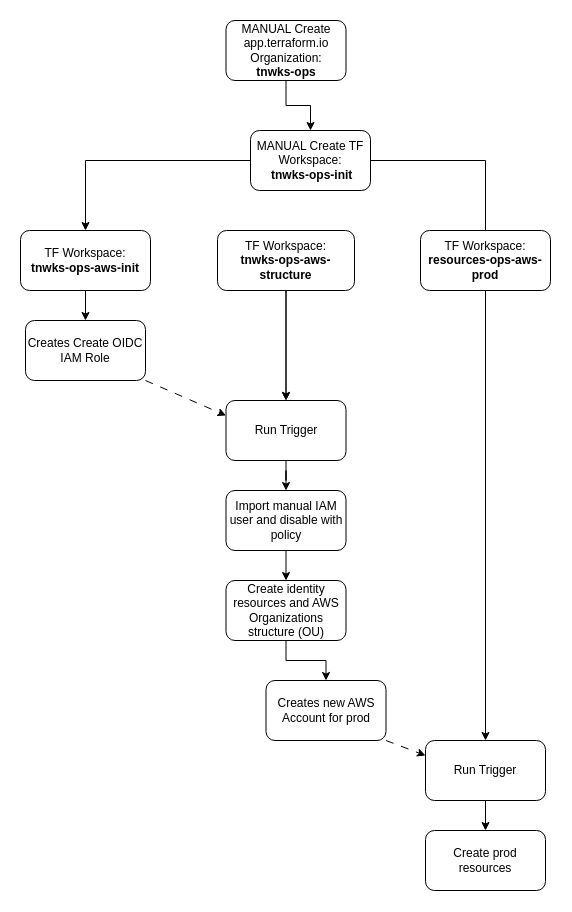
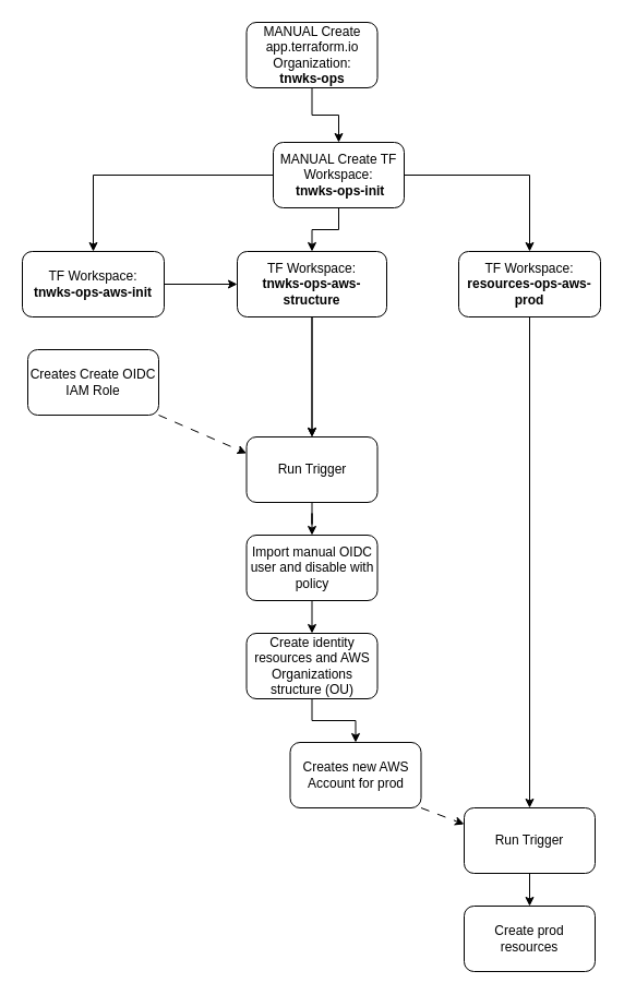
  <mxCell id="0" />
  <mxCell id="1" parent="0" />
  <mxCell id="2" value="" style="edgeStyle=orthogonalEdgeStyle;rounded=0;orthogonalLoop=1;jettySize=auto;html=1;" parent="1" source="3" target="7" edge="1"><mxGeometry relative="1" as="geometry" /></mxCell>
  <mxCell id="3" value="MANUAL Create app.terraform.io Organization:&lt;br&gt;&lt;b&gt;tnwks-ops&lt;/b&gt;" style="rounded=1;whiteSpace=wrap;html=1;" parent="1" vertex="1"><mxGeometry x="225.5" y="20" width="120" height="60" as="geometry" /></mxCell>
  <mxCell id="4" value="" style="edgeStyle=orthogonalEdgeStyle;rounded=0;orthogonalLoop=1;jettySize=auto;html=1;" parent="1" source="7" target="9" edge="1"><mxGeometry relative="1" as="geometry" /></mxCell>
- <mxCell id="5" style="edgeStyle=orthogonalEdgeStyle;rounded=0;orthogonalLoop=1;jettySize=auto;html=1;entryX=0.5;entryY=0;entryDx=0;entryDy=0;endArrow=none;" parent="1" source="7" target="14" edge="1"><mxGeometry relative="1" as="geometry" /></mxCell>
+ <mxCell id="5" style="edgeStyle=orthogonalEdgeStyle;rounded=0;orthogonalLoop=1;jettySize=auto;html=1;entryX=0.5;entryY=0;entryDx=0;entryDy=0;" parent="1" source="7" target="14" edge="1"><mxGeometry relative="1" as="geometry" /></mxCell>
+ <mxCell id="6" style="edgeStyle=orthogonalEdgeStyle;rounded=0;orthogonalLoop=1;jettySize=auto;html=1;exitX=0.5;exitY=1;exitDx=0;exitDy=0;entryX=0.5;entryY=0;entryDx=0;entryDy=0;" parent="1" source="7" target="12" edge="1"><mxGeometry relative="1" as="geometry" /></mxCell>
  <mxCell id="7" value="MANUAL Create TF Workspace:&lt;br&gt;&amp;nbsp;&lt;b&gt;tnwks-ops-init&lt;/b&gt;" style="whiteSpace=wrap;html=1;rounded=1;" parent="1" vertex="1"><mxGeometry x="250" y="130" width="120" height="60" as="geometry" /></mxCell>
- <mxCell id="8" value="" style="edgeStyle=orthogonalEdgeStyle;rounded=0;orthogonalLoop=1;jettySize=auto;html=1;" parent="1" source="9" target="16" edge="1"><mxGeometry relative="1" as="geometry" /></mxCell>
+ <mxCell id="8" value="" style="edgeStyle=orthogonalEdgeStyle;rounded=0;orthogonalLoop=1;jettySize=auto;html=1;" parent="1" source="9" target="12" edge="1"><mxGeometry relative="1" as="geometry" /></mxCell>
  <mxCell id="9" value="TF Workspace:&lt;br&gt;&lt;b&gt;tnwks-ops-aws-init&lt;/b&gt;" style="whiteSpace=wrap;html=1;rounded=1;" parent="1" vertex="1"><mxGeometry x="20" y="230" width="130" height="60" as="geometry" /></mxCell>
  <mxCell id="10" value="" style="edgeStyle=orthogonalEdgeStyle;rounded=0;orthogonalLoop=1;jettySize=auto;html=1;entryX=0.5;entryY=0;entryDx=0;entryDy=0;" parent="1" source="24" target="20" edge="1"><mxGeometry relative="1" as="geometry" /></mxCell>
  <mxCell id="11" value="" style="edgeStyle=orthogonalEdgeStyle;rounded=0;orthogonalLoop=1;jettySize=auto;html=1;" parent="1" source="12" target="24" edge="1"><mxGeometry relative="1" as="geometry" /></mxCell>
  <mxCell id="12" value="TF Workspace:&lt;br style=&quot;border-color: var(--border-color);&quot;&gt;&lt;b&gt;tnwks-ops-aws-structure&lt;/b&gt;" style="whiteSpace=wrap;html=1;rounded=1;" parent="1" vertex="1"><mxGeometry x="217" y="230" width="137" height="60" as="geometry" /></mxCell>
  <mxCell id="13" value="" style="edgeStyle=orthogonalEdgeStyle;rounded=0;orthogonalLoop=1;jettySize=auto;html=1;" parent="1" source="14" target="26" edge="1"><mxGeometry relative="1" as="geometry" /></mxCell>
  <mxCell id="14" value="&lt;span style=&quot;font-weight: normal;&quot;&gt;TF Workspace:&lt;/span&gt;&lt;br style=&quot;border-color: var(--border-color);&quot;&gt;resources-ops-aws-prod" style="whiteSpace=wrap;html=1;rounded=1;fontStyle=1" parent="1" vertex="1"><mxGeometry x="420" y="230" width="130" height="60" as="geometry" /></mxCell>
  <mxCell id="15" style="rounded=0;orthogonalLoop=1;jettySize=auto;html=1;exitX=1;exitY=1;exitDx=0;exitDy=0;entryX=0;entryY=0.25;entryDx=0;entryDy=0;dashed=1;dashPattern=8 8;" parent="1" source="16" target="24" edge="1"><mxGeometry relative="1" as="geometry" /></mxCell>
  <mxCell id="16" value="Creates Create OIDC IAM Role" style="whiteSpace=wrap;html=1;rounded=1;" parent="1" vertex="1"><mxGeometry x="25" y="320" width="120" height="60" as="geometry" /></mxCell>
  <mxCell id="17" value="" style="edgeStyle=orthogonalEdgeStyle;rounded=0;orthogonalLoop=1;jettySize=auto;html=1;" parent="1" source="18" target="22" edge="1"><mxGeometry relative="1" as="geometry" /></mxCell>
  <mxCell id="18" value="Create identity resources and AWS Organizations structure (OU)" style="whiteSpace=wrap;html=1;rounded=1;" parent="1" vertex="1"><mxGeometry x="225.5" y="580" width="120" height="60" as="geometry" /></mxCell>
  <mxCell id="19" style="edgeStyle=orthogonalEdgeStyle;rounded=0;orthogonalLoop=1;jettySize=auto;html=1;exitX=0.5;exitY=1;exitDx=0;exitDy=0;entryX=0.5;entryY=0;entryDx=0;entryDy=0;" parent="1" source="20" target="18" edge="1"><mxGeometry relative="1" as="geometry" /></mxCell>
- <mxCell id="20" value="Import manual IAM user and disable with policy" style="whiteSpace=wrap;html=1;rounded=1;" parent="1" vertex="1"><mxGeometry x="225.5" y="490" width="120" height="60" as="geometry" /></mxCell>
+ <mxCell id="20" value="Import manual OIDC user and disable with policy" style="whiteSpace=wrap;html=1;rounded=1;" parent="1" vertex="1"><mxGeometry x="225.5" y="490" width="120" height="60" as="geometry" /></mxCell>
  <mxCell id="21" style="rounded=0;orthogonalLoop=1;jettySize=auto;html=1;exitX=1;exitY=1;exitDx=0;exitDy=0;entryX=0;entryY=0.25;entryDx=0;entryDy=0;dashed=1;dashPattern=8 8;" parent="1" source="22" target="26" edge="1"><mxGeometry relative="1" as="geometry" /></mxCell>
  <mxCell id="22" value="Creates new AWS Account for prod" style="whiteSpace=wrap;html=1;rounded=1;" parent="1" vertex="1"><mxGeometry x="265.5" y="680" width="120" height="60" as="geometry" /></mxCell>
  <mxCell id="23" value="" style="edgeStyle=orthogonalEdgeStyle;rounded=0;orthogonalLoop=1;jettySize=auto;html=1;entryX=0.5;entryY=0;entryDx=0;entryDy=0;" parent="1" source="12" target="24" edge="1"><mxGeometry relative="1" as="geometry"><mxPoint x="286" y="290" as="sourcePoint" /><mxPoint x="286" y="490" as="targetPoint" /></mxGeometry></mxCell>
  <mxCell id="24" value="Run Trigger" style="whiteSpace=wrap;html=1;rounded=1;" parent="1" vertex="1"><mxGeometry x="225.5" y="400" width="120" height="60" as="geometry" /></mxCell>
  <mxCell id="25" value="" style="edgeStyle=orthogonalEdgeStyle;rounded=0;orthogonalLoop=1;jettySize=auto;html=1;" parent="1" source="26" target="27" edge="1"><mxGeometry relative="1" as="geometry" /></mxCell>
  <mxCell id="26" value="&lt;span style=&quot;font-weight: normal;&quot;&gt;Run Trigger&lt;/span&gt;" style="whiteSpace=wrap;html=1;rounded=1;fontStyle=1;" parent="1" vertex="1"><mxGeometry x="425" y="740" width="120" height="60" as="geometry" /></mxCell>
  <mxCell id="27" value="&lt;span style=&quot;font-weight: normal;&quot;&gt;Create prod resources&lt;/span&gt;" style="whiteSpace=wrap;html=1;rounded=1;fontStyle=1;" parent="1" vertex="1"><mxGeometry x="425" y="830" width="120" height="60" as="geometry" /></mxCell>
